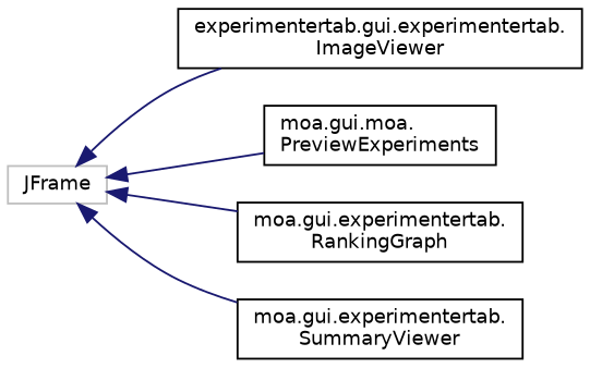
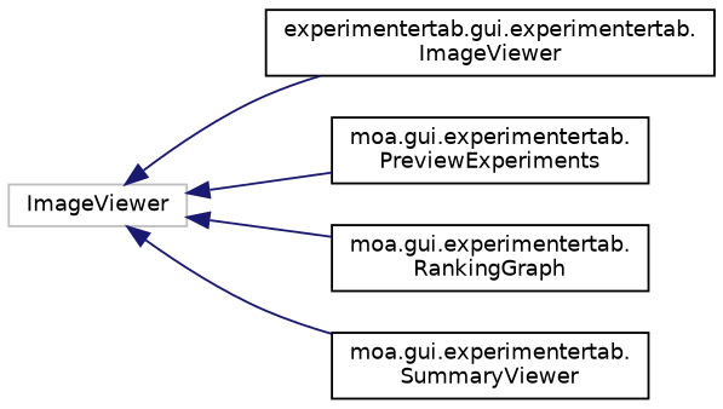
  digraph {
    rankdir=LR
    node [color=black fillcolor=white fontname=Helvetica fontsize=10 shape=record style=filled]
    edge [color=midnightblue dir=back fontname=Helvetica fontsize=10 labelfontname=Helvetica labelfontsize=10 style=solid]
-   n1 [color=grey75 height=0.2 label=JFrame width=0.4]
+   n1 [color=grey75 height=0.2 label=ImageViewer width=0.4]
    n2 [height=0.2 label="experimentertab.gui.experimentertab.\lImageViewer" width=0.4]
-   n3 [height=0.2 label="moa.gui.moa.\lPreviewExperiments" width=0.4]
+   n3 [height=0.2 label="moa.gui.experimentertab.\lPreviewExperiments" width=0.4]
    n4 [height=0.2 label="moa.gui.experimentertab.\lRankingGraph" width=0.4]
    n5 [height=0.2 label="moa.gui.experimentertab.\lSummaryViewer" width=0.4]
    n1 -> n2
    n1 -> n3
    n1 -> n4
    n1 -> n5
  }
